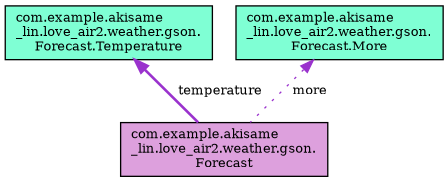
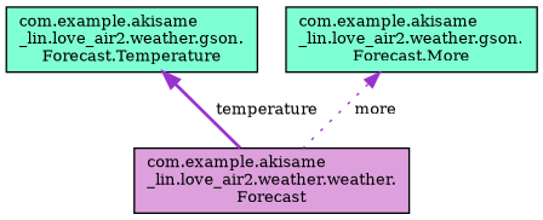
  digraph {
    rankdir=TB
    fontname="DejaVu Serif"
    node [color=black fillcolor=aquamarine fontname="DejaVu Serif" fontsize=10 shape=record style=filled]
    edge [color=darkorchid3 dir=back fontname="DejaVu Serif" fontsize=10 labelfontname=Helvetica labelfontsize=10]
-   n1 [fillcolor=plum fontcolor=black height=0.2 label="com.example.akisame\l_lin.love_air2.weather.gson.\lForecast" width=0.4]
+   n1 [fillcolor=plum fontcolor=black height=0.2 label="com.example.akisame\l_lin.love_air2.weather.weather.\lForecast" width=0.4]
    n2 [height=0.2 label="com.example.akisame\l_lin.love_air2.weather.gson.\lForecast.Temperature" width=0.4]
    n3 [height=0.2 label="com.example.akisame\l_lin.love_air2.weather.gson.\lForecast.More" width=0.4]
    n2 -> n1 [label=" temperature" style=bold]
    n3 -> n1 [label=" more" style=dotted]
  }
